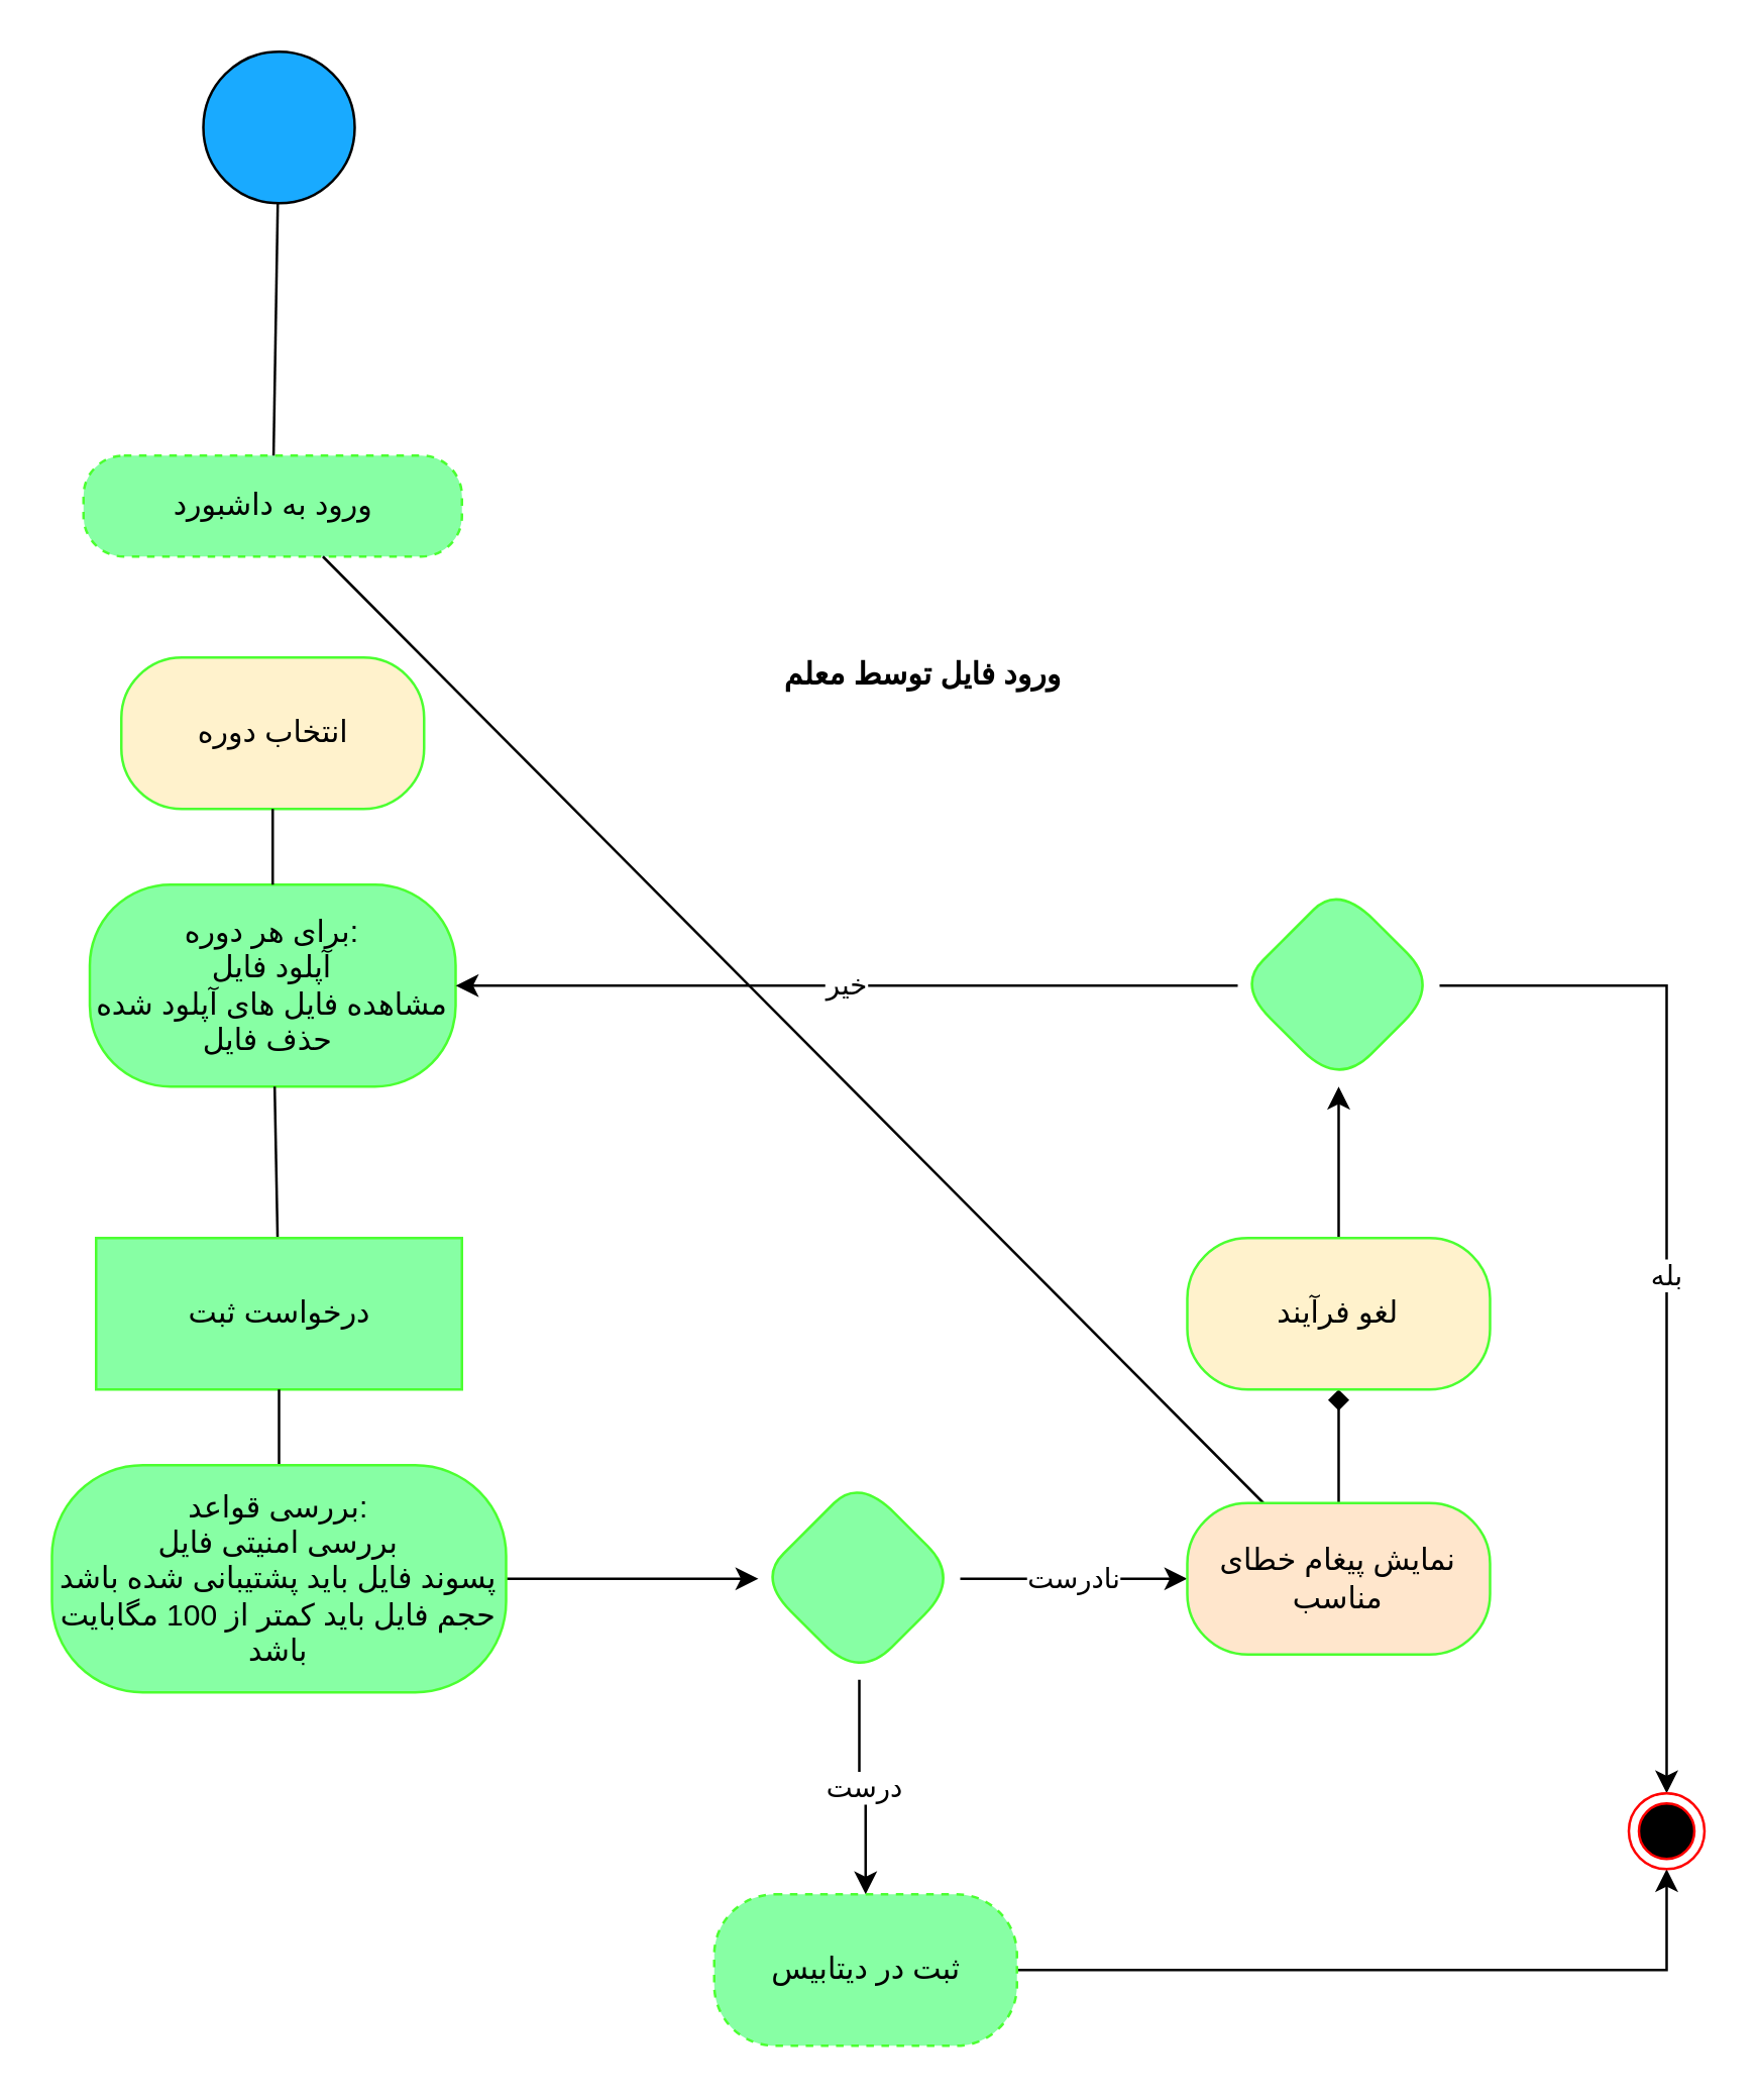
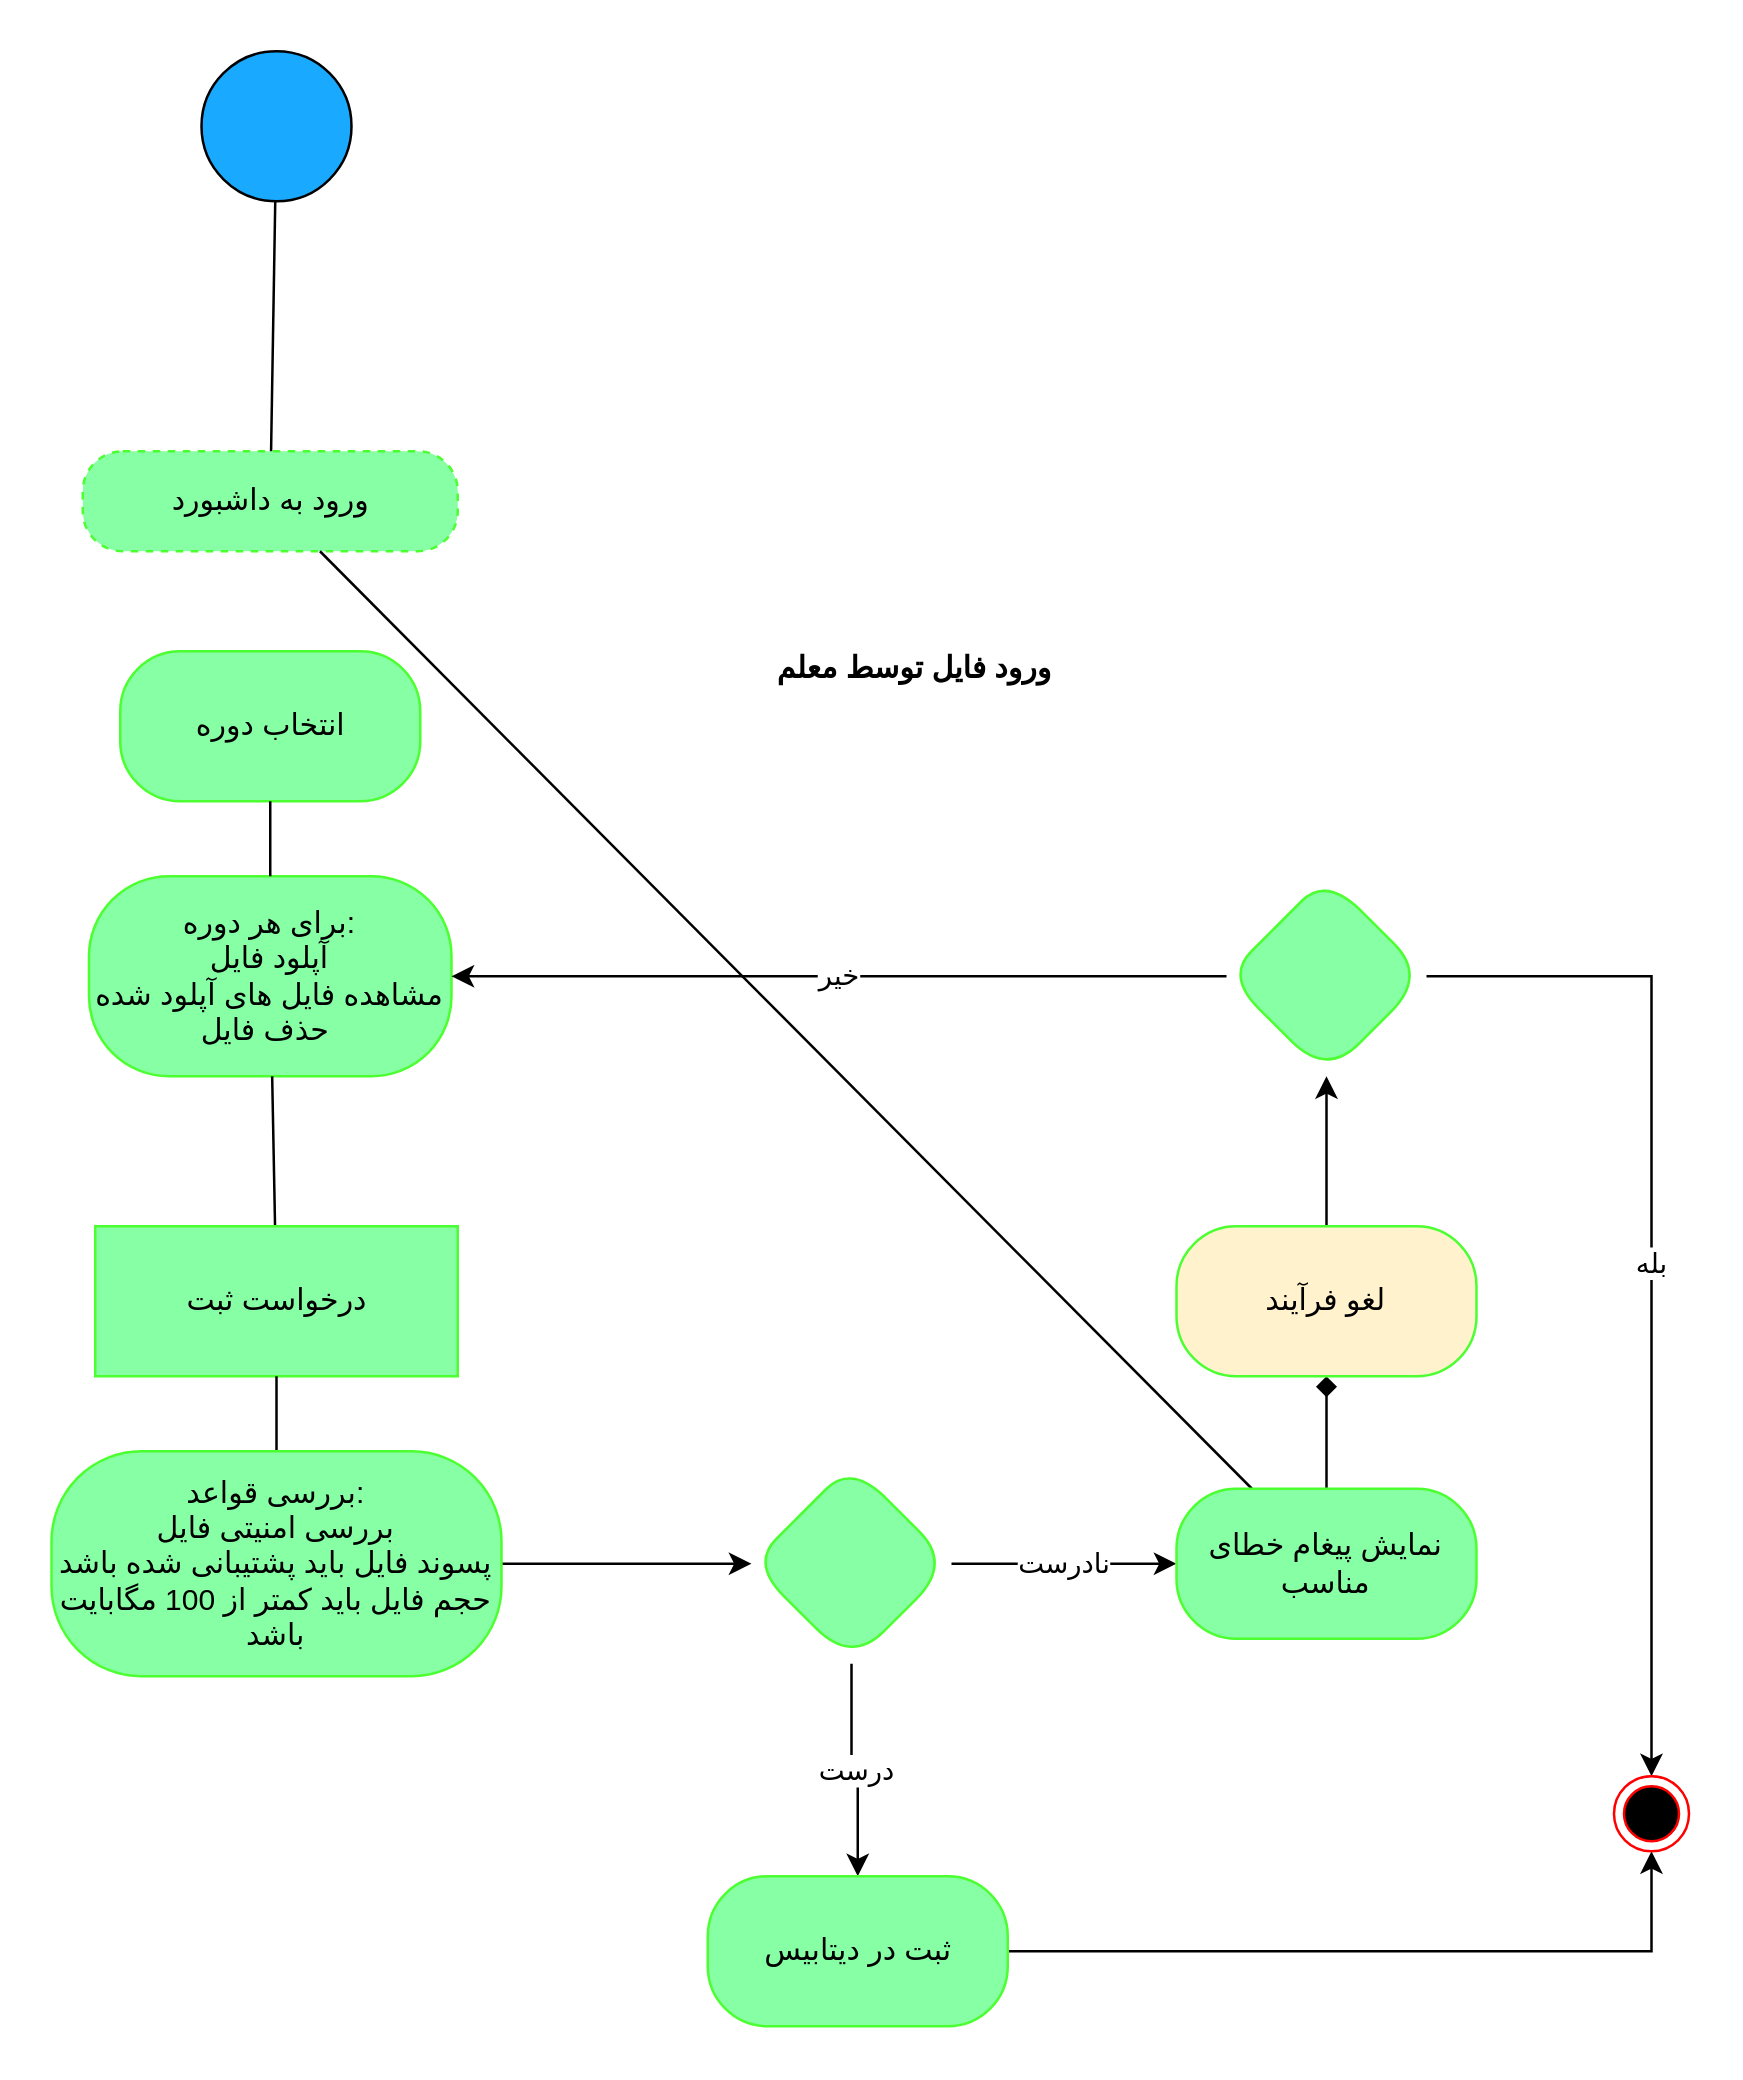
  <mxCell id="0" />
  <mxCell id="1" parent="0" />
  <mxCell id="2" value="" style="verticalLabelPosition=bottom;verticalAlign=top;html=1;shape=mxgraph.flowchart.on-page_reference;fillColor=#19AAFF;" vertex="1" parent="1"><mxGeometry x="80" y="20" width="60" height="60" as="geometry" /></mxCell>
  <mxCell id="3" value="ورود به داشبورد" style="rounded=1;whiteSpace=wrap;html=1;arcSize=40;fontColor=#000000;fillColor=#87FFA4;strokeColor=#4BFF30;dashed=1;" vertex="1" parent="1"><mxGeometry x="32.5" y="180" width="150" height="40" as="geometry" /></mxCell>
  <mxCell id="4" value="" style="endArrow=none;html=1;rounded=0;" edge="1" parent="1" source="2" target="3"><mxGeometry relative="1" as="geometry"><mxPoint x="125" y="150" as="sourcePoint" /><mxPoint x="285" y="150" as="targetPoint" /></mxGeometry></mxCell>
- <mxCell id="5" value="انتخاب دوره" style="whiteSpace=wrap;html=1;fillColor=#fff2cc;strokeColor=#4BFF30;fontColor=#000000;rounded=1;arcSize=40;" vertex="1" parent="1"><mxGeometry x="47.5" y="260" width="120" height="60" as="geometry" /></mxCell>
+ <mxCell id="5" value="انتخاب دوره" style="whiteSpace=wrap;html=1;fillColor=#87FFA4;strokeColor=#4BFF30;fontColor=#000000;rounded=1;arcSize=40;" vertex="1" parent="1"><mxGeometry x="47.5" y="260" width="120" height="60" as="geometry" /></mxCell>
  <mxCell id="6" value="" style="endArrow=none;html=1;rounded=0;" edge="1" parent="1" source="3" target="20"><mxGeometry relative="1" as="geometry"><mxPoint x="110" y="220" as="sourcePoint" /><mxPoint x="110" y="380" as="targetPoint" /></mxGeometry></mxCell>
  <mxCell id="7" value="برای هر دوره:&lt;br&gt;آپلود فایل&lt;br&gt;&lt;div&gt;مشاهده فایل های آپلود شده&lt;/div&gt;&lt;div&gt;حذف فایل&amp;nbsp;&lt;/div&gt;" style="whiteSpace=wrap;html=1;fillColor=#87FFA4;strokeColor=#4BFF30;fontColor=#000000;rounded=1;arcSize=40;" vertex="1" parent="1"><mxGeometry x="35" y="350" width="145" height="80" as="geometry" /></mxCell>
  <mxCell id="8" value="" style="endArrow=none;html=1;rounded=0;" edge="1" parent="1" source="5" target="7"><mxGeometry relative="1" as="geometry"><mxPoint x="110" y="330" as="sourcePoint" /><mxPoint x="110" y="490" as="targetPoint" /></mxGeometry></mxCell>
  <mxCell id="9" value="" style="endArrow=none;html=1;rounded=0;" edge="1" parent="1" source="7" target="10"><mxGeometry relative="1" as="geometry"><mxPoint x="111" y="440" as="sourcePoint" /><mxPoint x="110" y="600" as="targetPoint" /></mxGeometry></mxCell>
  <mxCell id="10" value="درخواست ثبت" style="whiteSpace=wrap;html=1;fillColor=#87FFA4;strokeColor=#4BFF30;fontColor=#000000;arcSize=40;rounded=0;" vertex="1" parent="1"><mxGeometry x="37.5" y="490" width="145" height="60" as="geometry" /></mxCell>
  <mxCell id="11" value="" style="endArrow=none;html=1;rounded=0;" edge="1" parent="1" source="10" target="13"><mxGeometry relative="1" as="geometry"><mxPoint x="105" y="520" as="sourcePoint" /><mxPoint x="112.5" y="690" as="targetPoint" /></mxGeometry></mxCell>
  <mxCell id="12" value="" style="edgeStyle=orthogonalEdgeStyle;rounded=0;orthogonalLoop=1;jettySize=auto;html=1;" edge="1" parent="1" source="13" target="16"><mxGeometry relative="1" as="geometry" /></mxCell>
  <mxCell id="13" value="بررسی قواعد:&lt;br&gt;بررسی امنیتی فایل&lt;br&gt;&lt;div&gt;پسوند فایل باید پشتیبانی شده باشد&lt;/div&gt;&lt;div&gt;حجم فایل باید کمتر از 100 مگابایت باشد&lt;/div&gt;" style="whiteSpace=wrap;html=1;fillColor=#87FFA4;strokeColor=#4BFF30;fontColor=#000000;rounded=1;arcSize=40;" vertex="1" parent="1"><mxGeometry x="20" y="580" width="180" height="90" as="geometry" /></mxCell>
  <mxCell id="14" value="درست" style="edgeStyle=orthogonalEdgeStyle;rounded=0;orthogonalLoop=1;jettySize=auto;html=1;" edge="1" parent="1" source="16" target="18"><mxGeometry relative="1" as="geometry" /></mxCell>
  <mxCell id="15" value="نادرست" style="edgeStyle=orthogonalEdgeStyle;rounded=0;orthogonalLoop=1;jettySize=auto;html=1;" edge="1" parent="1" source="16" target="20"><mxGeometry relative="1" as="geometry" /></mxCell>
  <mxCell id="16" value="" style="rhombus;whiteSpace=wrap;html=1;fillColor=#87FFA4;strokeColor=#4BFF30;fontColor=#000000;rounded=1;arcSize=40;" vertex="1" parent="1"><mxGeometry x="300" y="585" width="80" height="80" as="geometry" /></mxCell>
  <mxCell id="17" style="edgeStyle=orthogonalEdgeStyle;rounded=0;orthogonalLoop=1;jettySize=auto;html=1;" edge="1" parent="1" source="18" target="26"><mxGeometry relative="1" as="geometry" /></mxCell>
- <mxCell id="18" value="ثبت در دیتابیس" style="whiteSpace=wrap;html=1;fillColor=#87FFA4;strokeColor=#4BFF30;fontColor=#000000;rounded=1;arcSize=40;dashed=1;" vertex="1" parent="1"><mxGeometry x="282.5" y="750" width="120" height="60" as="geometry" /></mxCell>
+ <mxCell id="18" value="ثبت در دیتابیس" style="whiteSpace=wrap;html=1;fillColor=#87FFA4;strokeColor=#4BFF30;fontColor=#000000;rounded=1;arcSize=40;" vertex="1" parent="1"><mxGeometry x="282.5" y="750" width="120" height="60" as="geometry" /></mxCell>
  <mxCell id="19" value="" style="edgeStyle=orthogonalEdgeStyle;rounded=0;orthogonalLoop=1;jettySize=auto;html=1;endArrow=diamond;" edge="1" parent="1" source="20" target="22"><mxGeometry relative="1" as="geometry" /></mxCell>
- <mxCell id="20" value="نمایش پیغام خطای مناسب" style="whiteSpace=wrap;html=1;fillColor=#ffe6cc;strokeColor=#4BFF30;fontColor=#000000;rounded=1;arcSize=40;" vertex="1" parent="1"><mxGeometry x="470" y="595" width="120" height="60" as="geometry" /></mxCell>
+ <mxCell id="20" value="نمایش پیغام خطای مناسب" style="whiteSpace=wrap;html=1;fillColor=#87FFA4;strokeColor=#4BFF30;fontColor=#000000;rounded=1;arcSize=40;" vertex="1" parent="1"><mxGeometry x="470" y="595" width="120" height="60" as="geometry" /></mxCell>
  <mxCell id="21" value="" style="edgeStyle=orthogonalEdgeStyle;rounded=0;orthogonalLoop=1;jettySize=auto;html=1;" edge="1" parent="1" source="22" target="25"><mxGeometry relative="1" as="geometry" /></mxCell>
  <mxCell id="22" value="لغو فرآیند" style="whiteSpace=wrap;html=1;fillColor=#fff2cc;strokeColor=#4BFF30;fontColor=#000000;rounded=1;arcSize=40;" vertex="1" parent="1"><mxGeometry x="470" y="490" width="120" height="60" as="geometry" /></mxCell>
  <mxCell id="23" value="خیر" style="edgeStyle=orthogonalEdgeStyle;rounded=0;orthogonalLoop=1;jettySize=auto;html=1;" edge="1" parent="1" source="25" target="7"><mxGeometry relative="1" as="geometry" /></mxCell>
  <mxCell id="24" value="بله" style="edgeStyle=orthogonalEdgeStyle;rounded=0;orthogonalLoop=1;jettySize=auto;html=1;" edge="1" parent="1" source="25" target="26"><mxGeometry relative="1" as="geometry" /></mxCell>
  <mxCell id="25" value="" style="rhombus;whiteSpace=wrap;html=1;fillColor=#87FFA4;strokeColor=#4BFF30;fontColor=#000000;rounded=1;arcSize=40;" vertex="1" parent="1"><mxGeometry x="490" y="350" width="80" height="80" as="geometry" /></mxCell>
  <mxCell id="26" value="" style="ellipse;html=1;shape=endState;fillColor=#000000;strokeColor=#ff0000;" vertex="1" parent="1"><mxGeometry x="645" y="710" width="30" height="30" as="geometry" /></mxCell>
  <mxCell id="27" value="ورود فایل توسط معلم" style="text;align=center;fontStyle=1;verticalAlign=middle;spacingLeft=3;spacingRight=3;strokeColor=none;rotatable=0;points=[[0,0.5],[1,0.5]];portConstraint=eastwest;html=1;" vertex="1" parent="1"><mxGeometry x="300" y="254" width="130" height="26" as="geometry" /></mxCell>
